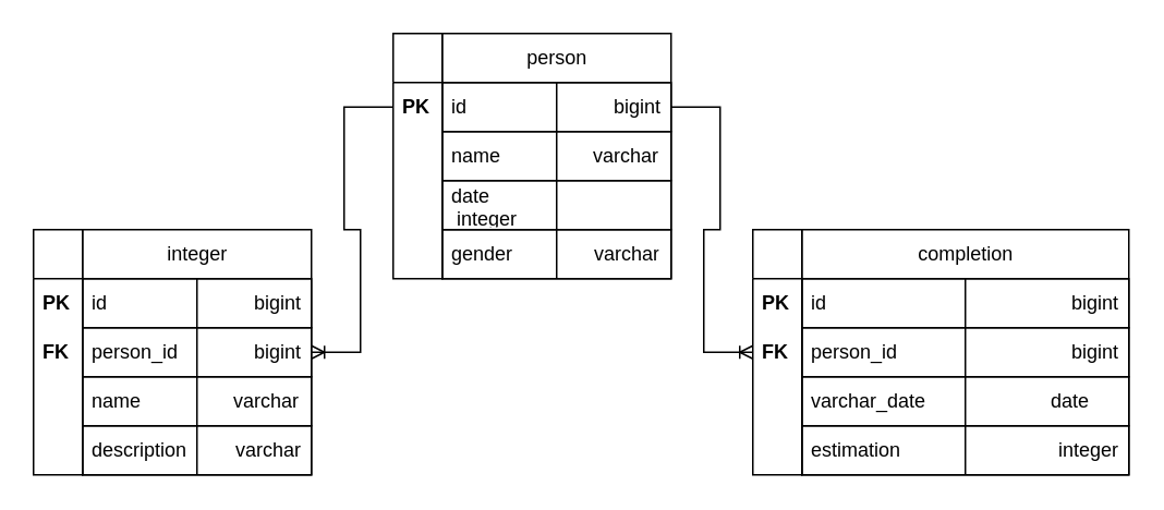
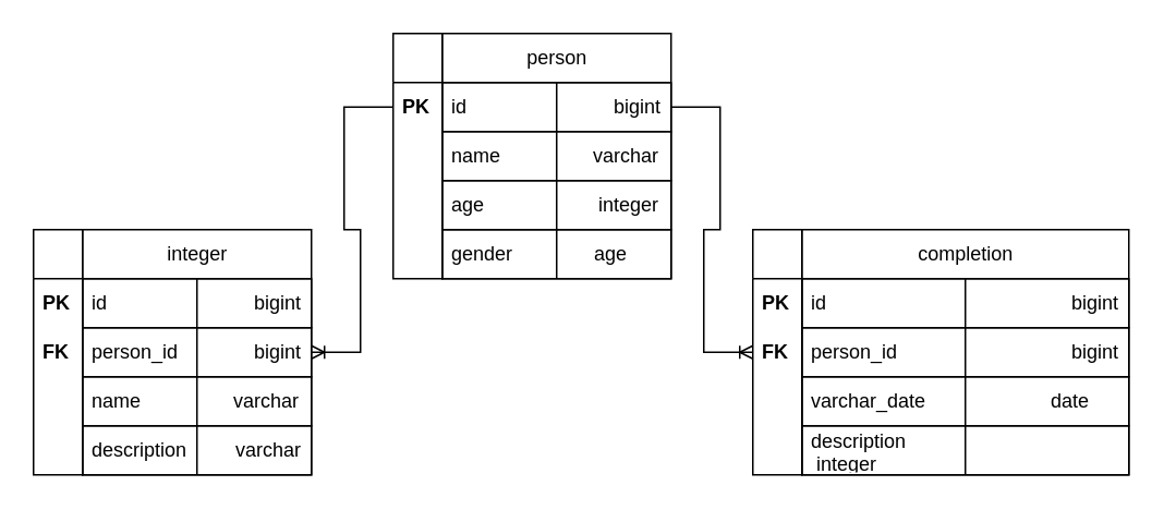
  <mxCell id="0" />
  <mxCell id="1" parent="0" />
  <mxCell id="2" value="person" style="swimlane;fontStyle=0;childLayout=stackLayout;horizontal=1;startSize=30;horizontalStack=0;resizeParent=1;resizeParentMax=0;resizeLast=0;collapsible=1;marginBottom=0;html=1;align=center;" vertex="1" parent="1"><mxGeometry x="270" y="20" width="140" height="150" as="geometry" /></mxCell>
  <mxCell id="3" value="id&amp;nbsp; &amp;nbsp; &amp;nbsp; &amp;nbsp; &amp;nbsp; &amp;nbsp; &amp;nbsp; &amp;nbsp; &amp;nbsp; &amp;nbsp; &amp;nbsp; &amp;nbsp; &amp;nbsp; &amp;nbsp;bigint" style="text;strokeColor=default;fillColor=none;align=left;verticalAlign=middle;spacingLeft=4;spacingRight=4;overflow=hidden;points=[[0,0.5],[1,0.5]];portConstraint=eastwest;rotatable=0;whiteSpace=wrap;html=1;" vertex="1" parent="2"><mxGeometry y="30" width="140" height="30" as="geometry" /></mxCell>
  <mxCell id="4" value="name&amp;nbsp; &amp;nbsp; &amp;nbsp; &amp;nbsp; &amp;nbsp; &amp;nbsp; &amp;nbsp; &amp;nbsp; &amp;nbsp;varchar" style="text;strokeColor=default;fillColor=none;align=left;verticalAlign=middle;spacingLeft=4;spacingRight=4;overflow=hidden;points=[[0,0.5],[1,0.5]];portConstraint=eastwest;rotatable=0;whiteSpace=wrap;html=1;" vertex="1" parent="2"><mxGeometry y="60" width="140" height="30" as="geometry" /></mxCell>
- <mxCell id="5" value="date&amp;nbsp; &amp;nbsp; &amp;nbsp; &amp;nbsp; &amp;nbsp; &amp;nbsp; &amp;nbsp; &amp;nbsp; &amp;nbsp; &amp;nbsp; &amp;nbsp;integer" style="text;strokeColor=default;fillColor=none;align=left;verticalAlign=middle;spacingLeft=4;spacingRight=4;overflow=hidden;points=[[0,0.5],[1,0.5]];portConstraint=eastwest;rotatable=0;whiteSpace=wrap;html=1;" vertex="1" parent="2"><mxGeometry y="90" width="140" height="30" as="geometry" /></mxCell>
- <mxCell id="6" value="gender&amp;nbsp; &amp;nbsp; &amp;nbsp; &amp;nbsp; &amp;nbsp; &amp;nbsp; &amp;nbsp; &amp;nbsp;varchar" style="text;strokeColor=default;fillColor=none;align=left;verticalAlign=middle;spacingLeft=4;spacingRight=4;overflow=hidden;points=[[0,0.5],[1,0.5]];portConstraint=eastwest;rotatable=0;whiteSpace=wrap;html=1;" vertex="1" parent="2"><mxGeometry y="120" width="140" height="30" as="geometry" /></mxCell>
+ <mxCell id="5" value="age&amp;nbsp; &amp;nbsp; &amp;nbsp; &amp;nbsp; &amp;nbsp; &amp;nbsp; &amp;nbsp; &amp;nbsp; &amp;nbsp; &amp;nbsp; &amp;nbsp;integer" style="text;strokeColor=default;fillColor=none;align=left;verticalAlign=middle;spacingLeft=4;spacingRight=4;overflow=hidden;points=[[0,0.5],[1,0.5]];portConstraint=eastwest;rotatable=0;whiteSpace=wrap;html=1;" vertex="1" parent="2"><mxGeometry y="90" width="140" height="30" as="geometry" /></mxCell>
+ <mxCell id="6" value="gender&amp;nbsp; &amp;nbsp; &amp;nbsp; &amp;nbsp; &amp;nbsp; &amp;nbsp; &amp;nbsp; &amp;nbsp;age" style="text;strokeColor=default;fillColor=none;align=left;verticalAlign=middle;spacingLeft=4;spacingRight=4;overflow=hidden;points=[[0,0.5],[1,0.5]];portConstraint=eastwest;rotatable=0;whiteSpace=wrap;html=1;" vertex="1" parent="2"><mxGeometry y="120" width="140" height="30" as="geometry" /></mxCell>
  <mxCell id="7" value="" style="endArrow=none;html=1;rounded=0;exitX=0.5;exitY=0.987;exitDx=0;exitDy=0;exitPerimeter=0;entryX=0.5;entryY=-0.003;entryDx=0;entryDy=0;entryPerimeter=0;" edge="1" parent="2" source="6" target="3"><mxGeometry width="50" height="50" relative="1" as="geometry"><mxPoint x="90" y="110" as="sourcePoint" /><mxPoint x="140" y="60" as="targetPoint" /></mxGeometry></mxCell>
  <mxCell id="8" value="integer" style="swimlane;fontStyle=0;childLayout=stackLayout;horizontal=1;startSize=30;horizontalStack=0;resizeParent=1;resizeParentMax=0;resizeLast=0;collapsible=1;marginBottom=0;html=1;align=center;" vertex="1" parent="1"><mxGeometry x="50" y="140" width="140" height="150" as="geometry" /></mxCell>
  <mxCell id="9" value="id&amp;nbsp; &amp;nbsp; &amp;nbsp; &amp;nbsp; &amp;nbsp; &amp;nbsp; &amp;nbsp; &amp;nbsp; &amp;nbsp; &amp;nbsp; &amp;nbsp; &amp;nbsp; &amp;nbsp; &amp;nbsp;bigint" style="text;strokeColor=default;fillColor=none;align=left;verticalAlign=middle;spacingLeft=4;spacingRight=4;overflow=hidden;points=[[0,0.5],[1,0.5]];portConstraint=eastwest;rotatable=0;whiteSpace=wrap;html=1;" vertex="1" parent="8"><mxGeometry y="30" width="140" height="30" as="geometry" /></mxCell>
  <mxCell id="10" value="person_id&amp;nbsp; &amp;nbsp; &amp;nbsp; &amp;nbsp; &amp;nbsp; &amp;nbsp; &amp;nbsp; bigint" style="text;strokeColor=default;fillColor=none;align=left;verticalAlign=middle;spacingLeft=4;spacingRight=4;overflow=hidden;points=[[0,0.5],[1,0.5]];portConstraint=eastwest;rotatable=0;whiteSpace=wrap;html=1;" vertex="1" parent="8"><mxGeometry y="60" width="140" height="30" as="geometry" /></mxCell>
  <mxCell id="11" value="name&amp;nbsp; &amp;nbsp; &amp;nbsp; &amp;nbsp; &amp;nbsp; &amp;nbsp; &amp;nbsp; &amp;nbsp; &amp;nbsp;varchar" style="text;strokeColor=default;fillColor=none;align=left;verticalAlign=middle;spacingLeft=4;spacingRight=4;overflow=hidden;points=[[0,0.5],[1,0.5]];portConstraint=eastwest;rotatable=0;whiteSpace=wrap;html=1;" vertex="1" parent="8"><mxGeometry y="90" width="140" height="30" as="geometry" /></mxCell>
  <mxCell id="12" value="description&amp;nbsp; &amp;nbsp; &amp;nbsp; &amp;nbsp; &amp;nbsp;varchar" style="text;strokeColor=default;fillColor=none;align=left;verticalAlign=middle;spacingLeft=4;spacingRight=4;overflow=hidden;points=[[0,0.5],[1,0.5]];portConstraint=eastwest;rotatable=0;whiteSpace=wrap;html=1;" vertex="1" parent="8"><mxGeometry y="120" width="140" height="30" as="geometry" /></mxCell>
  <mxCell id="13" value="" style="endArrow=none;html=1;rounded=0;exitX=0.5;exitY=0.987;exitDx=0;exitDy=0;exitPerimeter=0;entryX=0.5;entryY=-0.003;entryDx=0;entryDy=0;entryPerimeter=0;" edge="1" parent="8" source="12" target="9"><mxGeometry width="50" height="50" relative="1" as="geometry"><mxPoint x="90" y="110" as="sourcePoint" /><mxPoint x="140" y="60" as="targetPoint" /></mxGeometry></mxCell>
  <mxCell id="14" value="completion" style="swimlane;fontStyle=0;childLayout=stackLayout;horizontal=1;startSize=30;horizontalStack=0;resizeParent=1;resizeParentMax=0;resizeLast=0;collapsible=1;marginBottom=0;html=1;align=center;" vertex="1" parent="1"><mxGeometry x="490" y="140" width="200" height="150" as="geometry" /></mxCell>
  <mxCell id="15" value="id&amp;nbsp; &amp;nbsp; &amp;nbsp; &amp;nbsp; &amp;nbsp; &amp;nbsp; &amp;nbsp; &amp;nbsp; &amp;nbsp; &amp;nbsp; &amp;nbsp; &amp;nbsp; &amp;nbsp; &amp;nbsp; &amp;nbsp; &amp;nbsp; &amp;nbsp; &amp;nbsp; &amp;nbsp; &amp;nbsp; &amp;nbsp; &amp;nbsp; &amp;nbsp;bigint" style="text;strokeColor=default;fillColor=none;align=left;verticalAlign=middle;spacingLeft=4;spacingRight=4;overflow=hidden;points=[[0,0.5],[1,0.5]];portConstraint=eastwest;rotatable=0;whiteSpace=wrap;html=1;" vertex="1" parent="14"><mxGeometry y="30" width="200" height="30" as="geometry" /></mxCell>
  <mxCell id="16" value="person_id&amp;nbsp; &amp;nbsp; &amp;nbsp; &amp;nbsp; &amp;nbsp; &amp;nbsp; &amp;nbsp; &amp;nbsp; &amp;nbsp; &amp;nbsp; &amp;nbsp; &amp;nbsp; &amp;nbsp; &amp;nbsp; &amp;nbsp; &amp;nbsp; bigint" style="text;strokeColor=default;fillColor=none;align=left;verticalAlign=middle;spacingLeft=4;spacingRight=4;overflow=hidden;points=[[0,0.5],[1,0.5]];portConstraint=eastwest;rotatable=0;whiteSpace=wrap;html=1;" vertex="1" parent="14"><mxGeometry y="60" width="200" height="30" as="geometry" /></mxCell>
  <mxCell id="17" value="varchar_date&amp;nbsp; &amp;nbsp; &amp;nbsp; &amp;nbsp; &amp;nbsp; &amp;nbsp; &amp;nbsp; &amp;nbsp; &amp;nbsp; &amp;nbsp; &amp;nbsp; &amp;nbsp;date" style="text;strokeColor=default;fillColor=none;align=left;verticalAlign=middle;spacingLeft=4;spacingRight=4;overflow=hidden;points=[[0,0.5],[1,0.5]];portConstraint=eastwest;rotatable=0;whiteSpace=wrap;html=1;" vertex="1" parent="14"><mxGeometry y="90" width="200" height="30" as="geometry" /></mxCell>
- <mxCell id="18" value="estimation&amp;nbsp; &amp;nbsp; &amp;nbsp; &amp;nbsp; &amp;nbsp; &amp;nbsp; &amp;nbsp; &amp;nbsp; &amp;nbsp; &amp;nbsp; &amp;nbsp; &amp;nbsp; &amp;nbsp; &amp;nbsp; &amp;nbsp;integer" style="text;strokeColor=default;fillColor=none;align=left;verticalAlign=middle;spacingLeft=4;spacingRight=4;overflow=hidden;points=[[0,0.5],[1,0.5]];portConstraint=eastwest;rotatable=0;whiteSpace=wrap;html=1;" vertex="1" parent="14"><mxGeometry y="120" width="200" height="30" as="geometry" /></mxCell>
+ <mxCell id="18" value="description&amp;nbsp; &amp;nbsp; &amp;nbsp; &amp;nbsp; &amp;nbsp; &amp;nbsp; &amp;nbsp; &amp;nbsp; &amp;nbsp; &amp;nbsp; &amp;nbsp; &amp;nbsp; &amp;nbsp; &amp;nbsp; &amp;nbsp;integer" style="text;strokeColor=default;fillColor=none;align=left;verticalAlign=middle;spacingLeft=4;spacingRight=4;overflow=hidden;points=[[0,0.5],[1,0.5]];portConstraint=eastwest;rotatable=0;whiteSpace=wrap;html=1;" vertex="1" parent="14"><mxGeometry y="120" width="200" height="30" as="geometry" /></mxCell>
  <mxCell id="19" value="" style="endArrow=none;html=1;rounded=0;exitX=0.5;exitY=0.987;exitDx=0;exitDy=0;exitPerimeter=0;entryX=0.5;entryY=-0.003;entryDx=0;entryDy=0;entryPerimeter=0;" edge="1" parent="14" source="18" target="15"><mxGeometry width="50" height="50" relative="1" as="geometry"><mxPoint x="90" y="110" as="sourcePoint" /><mxPoint x="140" y="60" as="targetPoint" /></mxGeometry></mxCell>
  <mxCell id="20" value="" style="swimlane;fontStyle=0;childLayout=stackLayout;horizontal=1;startSize=30;horizontalStack=0;resizeParent=1;resizeParentMax=0;resizeLast=0;collapsible=1;marginBottom=0;whiteSpace=wrap;html=1;" vertex="1" parent="1"><mxGeometry x="20" y="140" width="30" height="150" as="geometry" /></mxCell>
  <mxCell id="21" value="PK" style="text;strokeColor=none;fillColor=none;align=left;verticalAlign=middle;spacingLeft=4;spacingRight=4;overflow=hidden;points=[[0,0.5],[1,0.5]];portConstraint=eastwest;rotatable=0;whiteSpace=wrap;html=1;labelBorderColor=none;fontStyle=1" vertex="1" parent="20"><mxGeometry y="30" width="30" height="30" as="geometry" /></mxCell>
  <mxCell id="22" value="FK" style="text;strokeColor=none;fillColor=none;align=left;verticalAlign=middle;spacingLeft=4;spacingRight=4;overflow=hidden;points=[[0,0.5],[1,0.5]];portConstraint=eastwest;rotatable=0;whiteSpace=wrap;html=1;labelBorderColor=none;fontStyle=1" vertex="1" parent="20"><mxGeometry y="60" width="30" height="30" as="geometry" /></mxCell>
  <mxCell id="23" value="&amp;nbsp;" style="text;strokeColor=none;fillColor=none;align=left;verticalAlign=middle;spacingLeft=4;spacingRight=4;overflow=hidden;points=[[0,0.5],[1,0.5]];portConstraint=eastwest;rotatable=0;whiteSpace=wrap;html=1;labelBorderColor=none;" vertex="1" parent="20"><mxGeometry y="90" width="30" height="30" as="geometry" /></mxCell>
  <mxCell id="24" value="&amp;nbsp;" style="text;strokeColor=none;fillColor=none;align=left;verticalAlign=middle;spacingLeft=4;spacingRight=4;overflow=hidden;points=[[0,0.5],[1,0.5]];portConstraint=eastwest;rotatable=0;whiteSpace=wrap;html=1;labelBorderColor=none;" vertex="1" parent="20"><mxGeometry y="120" width="30" height="30" as="geometry" /></mxCell>
  <mxCell id="25" value="" style="swimlane;fontStyle=0;childLayout=stackLayout;horizontal=1;startSize=30;horizontalStack=0;resizeParent=1;resizeParentMax=0;resizeLast=0;collapsible=1;marginBottom=0;whiteSpace=wrap;html=1;" vertex="1" parent="1"><mxGeometry x="240" y="20" width="30" height="150" as="geometry" /></mxCell>
  <mxCell id="26" value="PK" style="text;strokeColor=none;fillColor=none;align=left;verticalAlign=middle;spacingLeft=4;spacingRight=4;overflow=hidden;points=[[0,0.5],[1,0.5]];portConstraint=eastwest;rotatable=0;whiteSpace=wrap;html=1;labelBorderColor=none;fontStyle=1" vertex="1" parent="25"><mxGeometry y="30" width="30" height="30" as="geometry" /></mxCell>
  <mxCell id="27" value="&amp;nbsp;" style="text;strokeColor=none;fillColor=none;align=left;verticalAlign=middle;spacingLeft=4;spacingRight=4;overflow=hidden;points=[[0,0.5],[1,0.5]];portConstraint=eastwest;rotatable=0;whiteSpace=wrap;html=1;labelBorderColor=none;fontStyle=1" vertex="1" parent="25"><mxGeometry y="60" width="30" height="30" as="geometry" /></mxCell>
  <mxCell id="28" value="&amp;nbsp;" style="text;strokeColor=none;fillColor=none;align=left;verticalAlign=middle;spacingLeft=4;spacingRight=4;overflow=hidden;points=[[0,0.5],[1,0.5]];portConstraint=eastwest;rotatable=0;whiteSpace=wrap;html=1;labelBorderColor=none;" vertex="1" parent="25"><mxGeometry y="90" width="30" height="30" as="geometry" /></mxCell>
  <mxCell id="29" value="&amp;nbsp;" style="text;strokeColor=none;fillColor=none;align=left;verticalAlign=middle;spacingLeft=4;spacingRight=4;overflow=hidden;points=[[0,0.5],[1,0.5]];portConstraint=eastwest;rotatable=0;whiteSpace=wrap;html=1;labelBorderColor=none;" vertex="1" parent="25"><mxGeometry y="120" width="30" height="30" as="geometry" /></mxCell>
  <mxCell id="30" value="" style="swimlane;fontStyle=0;childLayout=stackLayout;horizontal=1;startSize=30;horizontalStack=0;resizeParent=1;resizeParentMax=0;resizeLast=0;collapsible=1;marginBottom=0;whiteSpace=wrap;html=1;" vertex="1" parent="1"><mxGeometry x="460" y="140" width="30" height="150" as="geometry"><mxRectangle x="510" y="200" width="50" height="40" as="alternateBounds" /></mxGeometry></mxCell>
  <mxCell id="31" value="PK" style="text;strokeColor=none;fillColor=none;align=left;verticalAlign=middle;spacingLeft=4;spacingRight=4;overflow=hidden;points=[[0,0.5],[1,0.5]];portConstraint=eastwest;rotatable=0;whiteSpace=wrap;html=1;labelBorderColor=none;fontStyle=1" vertex="1" parent="30"><mxGeometry y="30" width="30" height="30" as="geometry" /></mxCell>
  <mxCell id="32" value="FK" style="text;strokeColor=none;fillColor=none;align=left;verticalAlign=middle;spacingLeft=4;spacingRight=4;overflow=hidden;points=[[0,0.5],[1,0.5]];portConstraint=eastwest;rotatable=0;whiteSpace=wrap;html=1;labelBorderColor=none;fontStyle=1" vertex="1" parent="30"><mxGeometry y="60" width="30" height="30" as="geometry" /></mxCell>
  <mxCell id="33" value="&amp;nbsp;" style="text;strokeColor=none;fillColor=none;align=left;verticalAlign=middle;spacingLeft=4;spacingRight=4;overflow=hidden;points=[[0,0.5],[1,0.5]];portConstraint=eastwest;rotatable=0;whiteSpace=wrap;html=1;labelBorderColor=none;" vertex="1" parent="30"><mxGeometry y="90" width="30" height="30" as="geometry" /></mxCell>
  <mxCell id="34" value="&amp;nbsp;" style="text;strokeColor=none;fillColor=none;align=left;verticalAlign=middle;spacingLeft=4;spacingRight=4;overflow=hidden;points=[[0,0.5],[1,0.5]];portConstraint=eastwest;rotatable=0;whiteSpace=wrap;html=1;labelBorderColor=none;" vertex="1" parent="30"><mxGeometry y="120" width="30" height="30" as="geometry" /></mxCell>
  <mxCell id="35" value="" style="edgeStyle=entityRelationEdgeStyle;fontSize=12;html=1;endArrow=ERoneToMany;rounded=0;exitX=0;exitY=0.5;exitDx=0;exitDy=0;entryX=1;entryY=0.5;entryDx=0;entryDy=0;" edge="1" parent="1" source="26" target="10"><mxGeometry width="100" height="100" relative="1" as="geometry"><mxPoint x="200" y="210" as="sourcePoint" /><mxPoint x="170" y="90" as="targetPoint" /></mxGeometry></mxCell>
  <mxCell id="36" value="" style="edgeStyle=entityRelationEdgeStyle;fontSize=12;html=1;endArrow=ERoneToMany;rounded=0;entryX=0;entryY=0.5;entryDx=0;entryDy=0;exitX=1;exitY=0.5;exitDx=0;exitDy=0;" edge="1" parent="1" source="3" target="32"><mxGeometry width="100" height="100" relative="1" as="geometry"><mxPoint x="360" y="220" as="sourcePoint" /><mxPoint x="460" y="120" as="targetPoint" /></mxGeometry></mxCell>
